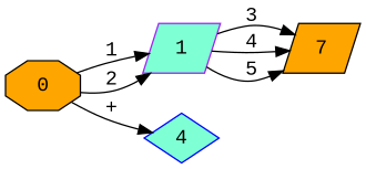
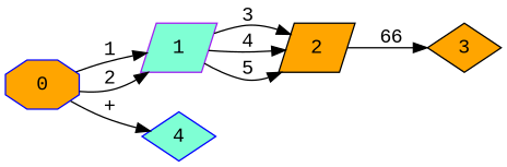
  digraph {
    fontname="Liberation Mono"
    rankdir=LR
    node [color=blue fillcolor=orange fontname="Liberation Mono" shape=parallelogram style=filled]
    edge [fontname="Liberation Mono"]
-   0 [color=black shape=octagon]
+   0 [shape=octagon]
    1 [color=purple fillcolor=aquamarine]
    4 [fillcolor=aquamarine shape=diamond]
-   2 [color=black label=7]
+   2 [color=black]
+   3 [color=black shape=diamond]
    0 -> 1 [label=1]
    0 -> 1 [label=2]
    0 -> 4 [label="+"]
    1 -> 2 [label=3]
    1 -> 2 [label=4]
    1 -> 2 [label=5]
+   2 -> 3 [label=66]
  }
